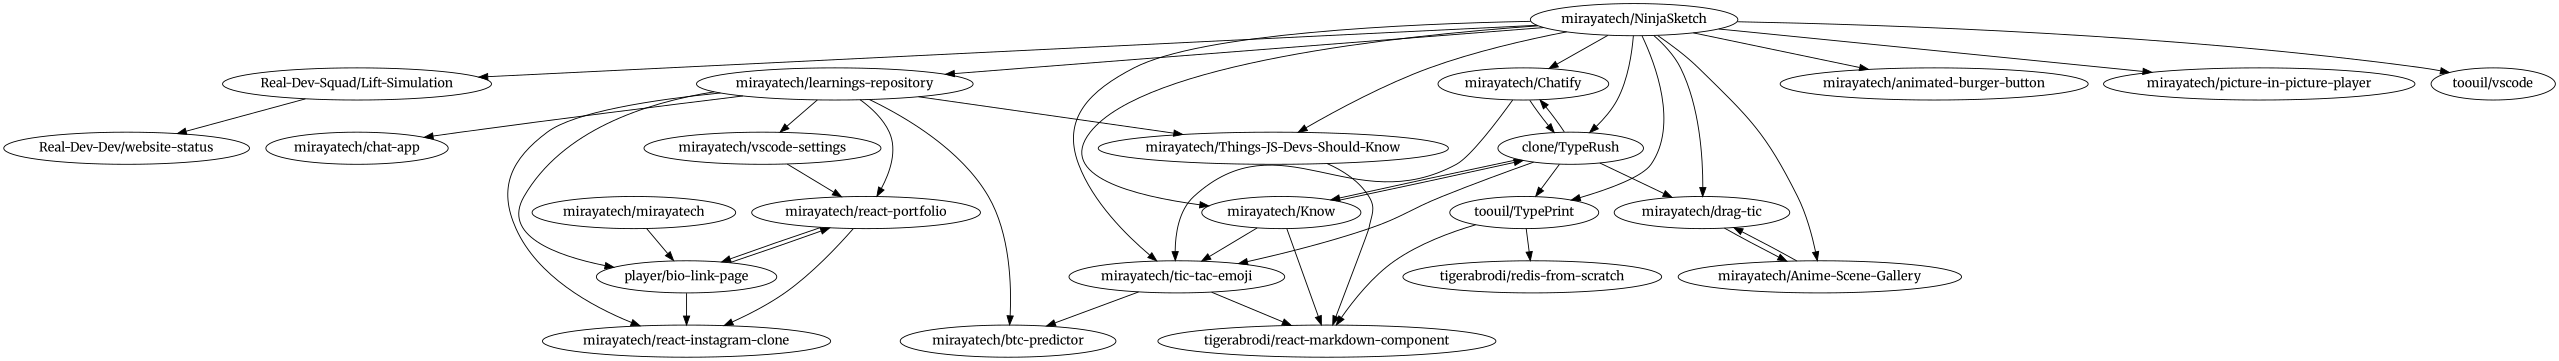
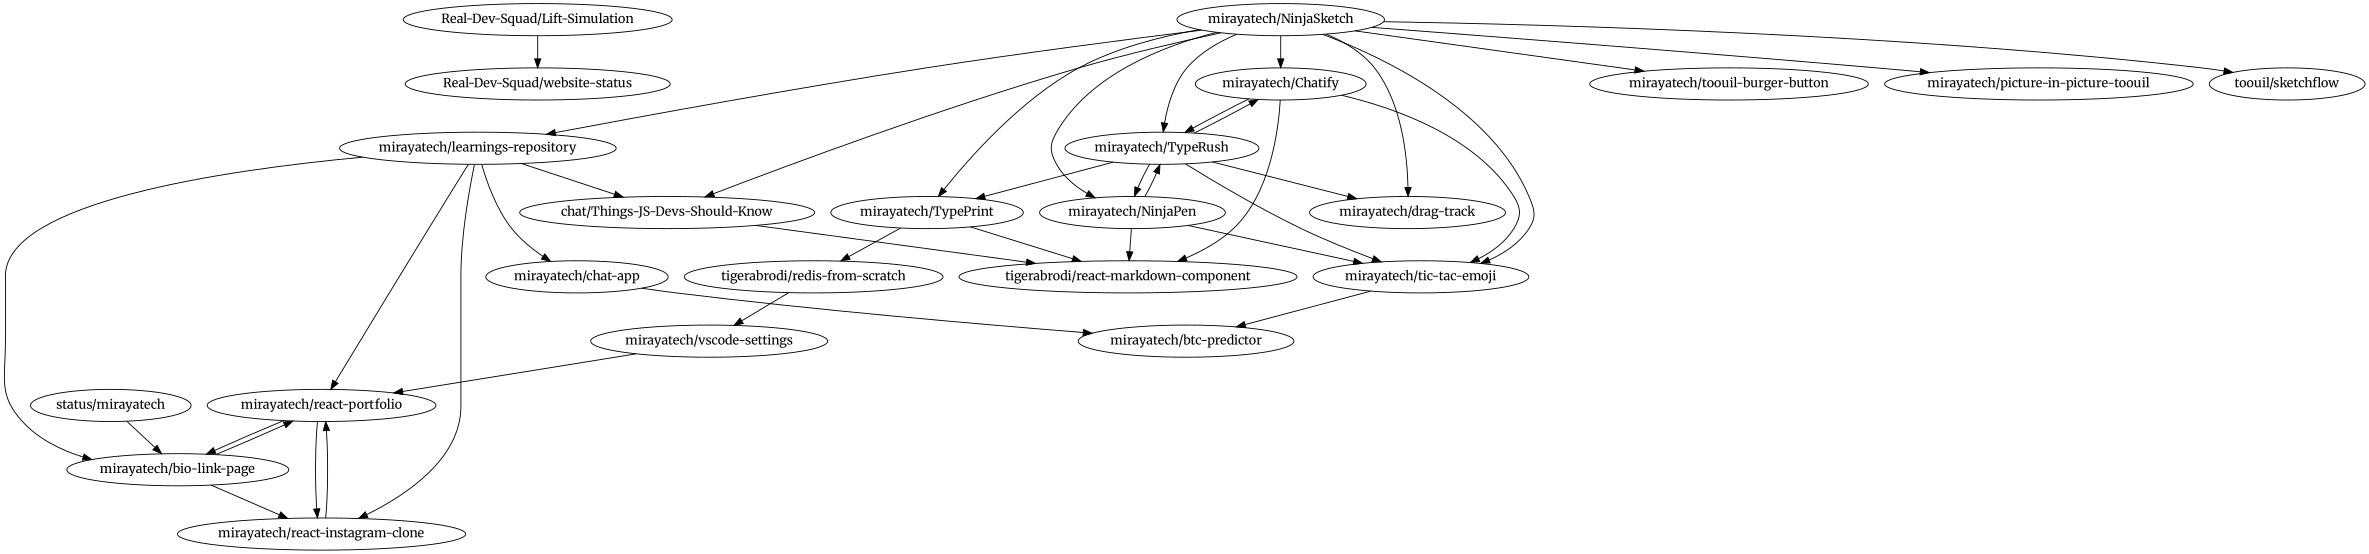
  digraph {
    fontname=Merriweather
    node [fontname=Merriweather]
    edge [fontname=Merriweather]
    "Real-Dev-Squad/Lift-Simulation" [l="4.543,46.081"]
-   "Real-Dev-Squad/website-status" [l="4.532,46.098" label="Real-Dev-Dev/website-status"]
+   "Real-Dev-Squad/website-status" [l="4.532,46.098"]
    "mirayatech/react-portfolio" [l="4.505,46.04"]
    "mirayatech/react-instagram-clone" [l="4.506,46.05"]
-   "mirayatech/bio-link-page" [l="4.491,46.044" label="player/bio-link-page"]
+   "mirayatech/bio-link-page" [l="4.491,46.044"]
    "mirayatech/chat-app" [l="4.527,46.06"]
    "mirayatech/learnings-repository" [l="4.522,46.048"]
-   "mirayatech/Things-JS-Devs-Should-Know" [l="4.543,46.059"]
+   "mirayatech/Things-JS-Devs-Should-Know" [l="4.543,46.059" label="chat/Things-JS-Devs-Should-Know"]
    "mirayatech/vscode-settings" [l="4.493,46.056"]
    "mirayatech/btc-predictor" [l="4.54,46.048"]
    "tigerabrodi/react-markdown-component" [l="4.562,46.073"]
-   "mirayatech/mirayatech" [l="4.464,46.038"]
+   "mirayatech/mirayatech" [l="4.464,46.038" label="status/mirayatech"]
    "mirayatech/tic-tac-emoji" [l="4.56,46.062"]
    "mirayatech/Chatify" [l="4.587,46.071"]
-   "mirayatech/TypeRush" [l="4.591,46.06" label="clone/TypeRush"]
-   "mirayatech/NinjaPen" [l="4.576,46.063" label="mirayatech/Know"]
-   "mirayatech/TypePrint" [l="4.574,46.075" label="toouil/TypePrint"]
-   "mirayatech/drag-track" [l="4.605,46.048" label="mirayatech/drag-tic"]
+   "mirayatech/TypeRush" [l="4.591,46.06"]
+   "mirayatech/NinjaPen" [l="4.576,46.063"]
+   "mirayatech/TypePrint" [l="4.574,46.075"]
+   "mirayatech/drag-track" [l="4.605,46.048"]
    "tigerabrodi/redis-from-scratch" [l="4.583,46.093"]
-   "mirayatech/Anime-Scene-Gallery" [l="4.603,46.037"]
    "mirayatech/NinjaSketch" [l="4.57,46.048"]
-   "mirayatech/animated-burger-button" [l="4.566,46.031"]
-   "mirayatech/picture-in-picture-player" [l="4.55,46.029"]
-   "toouil/sketchflow" [l="4.584,46.035" label="toouil/vscode"]
+   "mirayatech/animated-burger-button" [l="4.566,46.031" label="mirayatech/toouil-burger-button"]
+   "mirayatech/picture-in-picture-player" [l="4.55,46.029" label="mirayatech/picture-in-picture-toouil"]
+   "toouil/sketchflow" [l="4.584,46.035"]
    "Real-Dev-Squad/Lift-Simulation" -> "Real-Dev-Squad/website-status"
    "mirayatech/react-portfolio" -> "mirayatech/react-instagram-clone"
    "mirayatech/react-portfolio" -> "mirayatech/bio-link-page"
+   "mirayatech/react-instagram-clone" -> "mirayatech/react-portfolio"
    "mirayatech/bio-link-page" -> "mirayatech/react-portfolio"
    "mirayatech/bio-link-page" -> "mirayatech/react-instagram-clone"
    "mirayatech/learnings-repository" -> "mirayatech/react-portfolio"
    "mirayatech/learnings-repository" -> "mirayatech/react-instagram-clone"
    "mirayatech/learnings-repository" -> "mirayatech/bio-link-page"
    "mirayatech/learnings-repository" -> "mirayatech/chat-app"
    "mirayatech/learnings-repository" -> "mirayatech/Things-JS-Devs-Should-Know"
-   "mirayatech/learnings-repository" -> "mirayatech/vscode-settings"
-   "mirayatech/learnings-repository" -> "mirayatech/btc-predictor"
+   "tigerabrodi/redis-from-scratch" -> "mirayatech/vscode-settings"
+   "mirayatech/chat-app" -> "mirayatech/btc-predictor"
    "mirayatech/Things-JS-Devs-Should-Know" -> "tigerabrodi/react-markdown-component"
    "mirayatech/vscode-settings" -> "mirayatech/react-portfolio"
    "mirayatech/mirayatech" -> "mirayatech/bio-link-page"
    "mirayatech/tic-tac-emoji" -> "mirayatech/btc-predictor"
-   "mirayatech/tic-tac-emoji" -> "tigerabrodi/react-markdown-component"
+   "mirayatech/Chatify" -> "tigerabrodi/react-markdown-component"
    "mirayatech/Chatify" -> "mirayatech/tic-tac-emoji"
    "mirayatech/Chatify" -> "mirayatech/TypeRush"
    "mirayatech/TypeRush" -> "mirayatech/tic-tac-emoji"
    "mirayatech/TypeRush" -> "mirayatech/Chatify"
    "mirayatech/TypeRush" -> "mirayatech/NinjaPen"
    "mirayatech/TypeRush" -> "mirayatech/TypePrint"
    "mirayatech/TypeRush" -> "mirayatech/drag-track"
    "mirayatech/NinjaPen" -> "tigerabrodi/react-markdown-component"
    "mirayatech/NinjaPen" -> "mirayatech/tic-tac-emoji"
    "mirayatech/NinjaPen" -> "mirayatech/TypeRush"
    "mirayatech/TypePrint" -> "tigerabrodi/react-markdown-component"
    "mirayatech/TypePrint" -> "tigerabrodi/redis-from-scratch"
-   "mirayatech/drag-track" -> "mirayatech/Anime-Scene-Gallery"
-   "mirayatech/Anime-Scene-Gallery" -> "mirayatech/drag-track"
-   "mirayatech/NinjaSketch" -> "Real-Dev-Squad/Lift-Simulation"
    "mirayatech/NinjaSketch" -> "mirayatech/learnings-repository"
    "mirayatech/NinjaSketch" -> "mirayatech/Things-JS-Devs-Should-Know"
    "mirayatech/NinjaSketch" -> "mirayatech/tic-tac-emoji"
    "mirayatech/NinjaSketch" -> "mirayatech/Chatify"
    "mirayatech/NinjaSketch" -> "mirayatech/TypeRush"
    "mirayatech/NinjaSketch" -> "mirayatech/NinjaPen"
    "mirayatech/NinjaSketch" -> "mirayatech/TypePrint"
    "mirayatech/NinjaSketch" -> "mirayatech/drag-track"
-   "mirayatech/NinjaSketch" -> "mirayatech/Anime-Scene-Gallery"
    "mirayatech/NinjaSketch" -> "mirayatech/animated-burger-button"
    "mirayatech/NinjaSketch" -> "mirayatech/picture-in-picture-player"
    "mirayatech/NinjaSketch" -> "toouil/sketchflow"
  }
